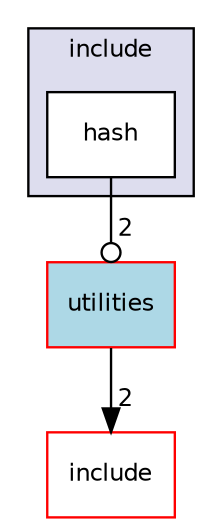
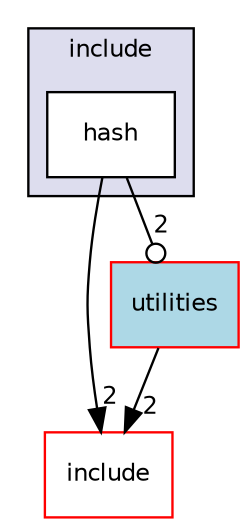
  digraph {
    compound=true
    node [fillcolor=white fontname=Helvetica fontsize=10 shape=box style=filled color=red]
    edge [arrowhead=normal headlabel=2 labeldistance=1.5 labelfontname=Helvetica labelfontsize=10]
    n1 [label=hash pencolor=black color=""]
    n2 [label=include]
    n3 [fillcolor=lightblue label=utilities]
    subgraph cluster_1 {
      bgcolor="#ddddee"
      fontname=Helvetica
      fontsize=10
      label=include
      pencolor=black
      n1
    }
+   n1 -> n2
    n1 -> n3 [arrowhead=odot]
    n3 -> n2
  }
